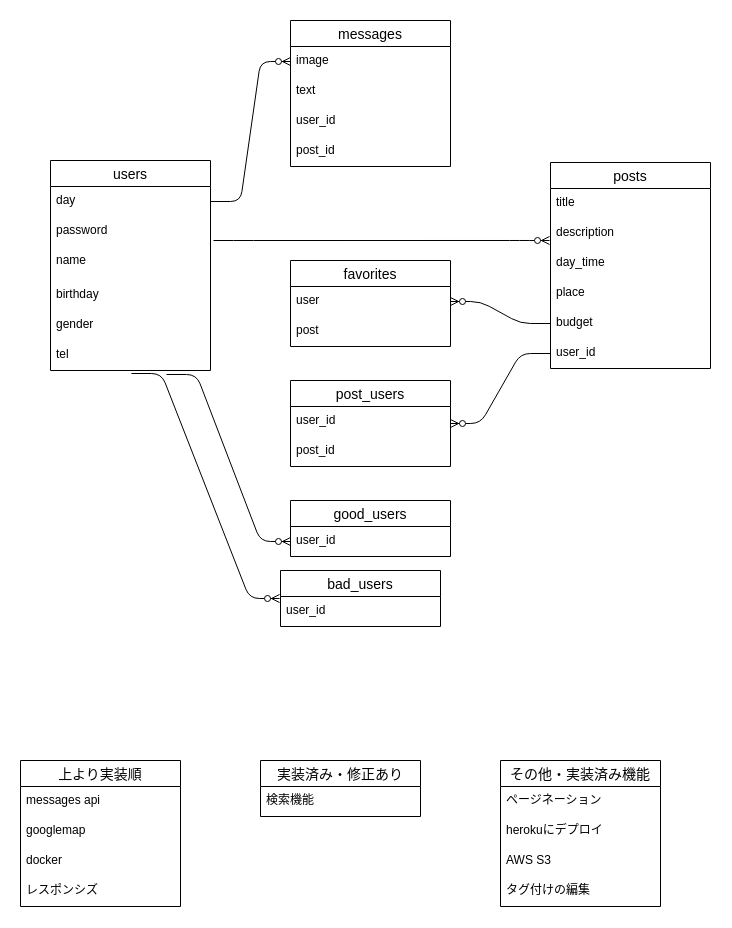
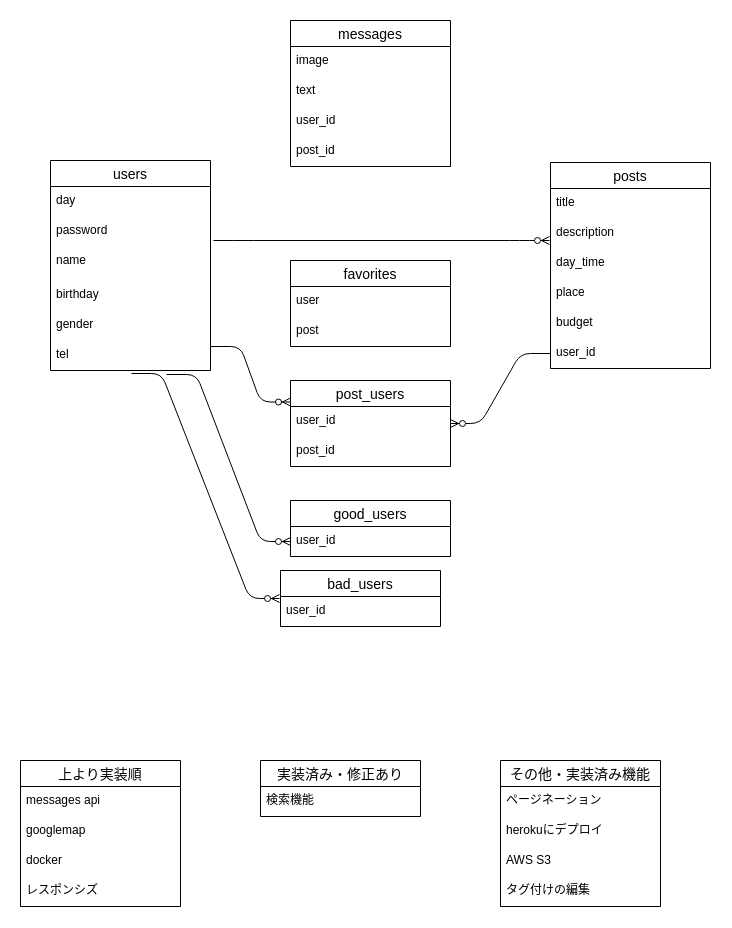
  <mxCell id="0" />
  <mxCell id="1" parent="0" />
  <mxCell id="2" value="" style="edgeStyle=entityRelationEdgeStyle;fontSize=12;html=1;endArrow=ERzeroToMany;endFill=1;" parent="1" source="26" target="15" edge="1"><mxGeometry width="100" height="100" relative="1" as="geometry"><mxPoint x="690" y="360" as="sourcePoint" /><mxPoint x="420" y="341" as="targetPoint" /></mxGeometry></mxCell>
  <mxCell id="3" value="" style="edgeStyle=entityRelationEdgeStyle;fontSize=12;html=1;endArrow=ERzeroToMany;endFill=1;entryX=-0.006;entryY=0.733;entryDx=0;entryDy=0;entryPerimeter=0;" parent="1" target="22" edge="1"><mxGeometry width="100" height="100" relative="1" as="geometry"><mxPoint x="213" y="240" as="sourcePoint" /><mxPoint x="468" y="238" as="targetPoint" /></mxGeometry></mxCell>
- <mxCell id="4" value="" style="edgeStyle=entityRelationEdgeStyle;fontSize=12;html=1;endArrow=ERzeroToMany;endFill=1;exitX=1;exitY=0.5;exitDx=0;exitDy=0;entryX=0;entryY=0.5;entryDx=0;entryDy=0;" parent="1" source="39" target="11" edge="1"><mxGeometry width="100" height="100" relative="1" as="geometry"><mxPoint x="170.96" y="220" as="sourcePoint" /><mxPoint x="310" y="388.99" as="targetPoint" /></mxGeometry></mxCell>
- <mxCell id="6" value="" style="edgeStyle=entityRelationEdgeStyle;fontSize=12;html=1;endArrow=ERzeroToMany;endFill=1;" parent="1" source="25" target="8" edge="1"><mxGeometry width="100" height="100" relative="1" as="geometry"><mxPoint x="550" y="290" as="sourcePoint" /><mxPoint x="390" y="326" as="targetPoint" /></mxGeometry></mxCell>
+ <mxCell id="5" value="" style="edgeStyle=entityRelationEdgeStyle;fontSize=12;html=1;endArrow=ERzeroToMany;endFill=1;entryX=0;entryY=0.25;entryDx=0;entryDy=0;exitX=1;exitY=0.2;exitDx=0;exitDy=0;exitPerimeter=0;" parent="1" source="44" target="15" edge="1"><mxGeometry width="100" height="100" relative="1" as="geometry"><mxPoint x="60" y="400" as="sourcePoint" /><mxPoint x="140" y="270" as="targetPoint" /></mxGeometry></mxCell>
  <mxCell id="7" value="favorites" style="swimlane;fontStyle=0;childLayout=stackLayout;horizontal=1;startSize=26;horizontalStack=0;resizeParent=1;resizeParentMax=0;resizeLast=0;collapsible=1;marginBottom=0;align=center;fontSize=14;" parent="1" vertex="1"><mxGeometry x="290" y="260" width="160" height="86" as="geometry" /></mxCell>
  <mxCell id="8" value="user" style="text;strokeColor=none;fillColor=none;spacingLeft=4;spacingRight=4;overflow=hidden;rotatable=0;points=[[0,0.5],[1,0.5]];portConstraint=eastwest;fontSize=12;" parent="7" vertex="1"><mxGeometry y="26" width="160" height="30" as="geometry" /></mxCell>
  <mxCell id="9" value="post&#10;" style="text;strokeColor=none;fillColor=none;spacingLeft=4;spacingRight=4;overflow=hidden;rotatable=0;points=[[0,0.5],[1,0.5]];portConstraint=eastwest;fontSize=12;" parent="7" vertex="1"><mxGeometry y="56" width="160" height="30" as="geometry" /></mxCell>
  <mxCell id="10" value="messages" style="swimlane;fontStyle=0;childLayout=stackLayout;horizontal=1;startSize=26;horizontalStack=0;resizeParent=1;resizeParentMax=0;resizeLast=0;collapsible=1;marginBottom=0;align=center;fontSize=14;" parent="1" vertex="1"><mxGeometry x="290" y="20" width="160" height="146" as="geometry" /></mxCell>
  <mxCell id="11" value="image" style="text;strokeColor=none;fillColor=none;spacingLeft=4;spacingRight=4;overflow=hidden;rotatable=0;points=[[0,0.5],[1,0.5]];portConstraint=eastwest;fontSize=12;" parent="10" vertex="1"><mxGeometry y="26" width="160" height="30" as="geometry" /></mxCell>
  <mxCell id="12" value="text" style="text;strokeColor=none;fillColor=none;spacingLeft=4;spacingRight=4;overflow=hidden;rotatable=0;points=[[0,0.5],[1,0.5]];portConstraint=eastwest;fontSize=12;" parent="10" vertex="1"><mxGeometry y="56" width="160" height="30" as="geometry" /></mxCell>
  <mxCell id="13" value="user_id&#10;" style="text;strokeColor=none;fillColor=none;spacingLeft=4;spacingRight=4;overflow=hidden;rotatable=0;points=[[0,0.5],[1,0.5]];portConstraint=eastwest;fontSize=12;" parent="10" vertex="1"><mxGeometry y="86" width="160" height="30" as="geometry" /></mxCell>
  <mxCell id="14" value="post_id&#10;" style="text;strokeColor=none;fillColor=none;spacingLeft=4;spacingRight=4;overflow=hidden;rotatable=0;points=[[0,0.5],[1,0.5]];portConstraint=eastwest;fontSize=12;" parent="10" vertex="1"><mxGeometry y="116" width="160" height="30" as="geometry" /></mxCell>
  <mxCell id="15" value="post_users" style="swimlane;fontStyle=0;childLayout=stackLayout;horizontal=1;startSize=26;horizontalStack=0;resizeParent=1;resizeParentMax=0;resizeLast=0;collapsible=1;marginBottom=0;align=center;fontSize=14;" parent="1" vertex="1"><mxGeometry x="290" y="380" width="160" height="86" as="geometry" /></mxCell>
  <mxCell id="16" value="user_id" style="text;strokeColor=none;fillColor=none;spacingLeft=4;spacingRight=4;overflow=hidden;rotatable=0;points=[[0,0.5],[1,0.5]];portConstraint=eastwest;fontSize=12;" parent="15" vertex="1"><mxGeometry y="26" width="160" height="30" as="geometry" /></mxCell>
  <mxCell id="17" value="post_id" style="text;strokeColor=none;fillColor=none;spacingLeft=4;spacingRight=4;overflow=hidden;rotatable=0;points=[[0,0.5],[1,0.5]];portConstraint=eastwest;fontSize=12;" parent="15" vertex="1"><mxGeometry y="56" width="160" height="30" as="geometry" /></mxCell>
  <mxCell id="18" value="" style="edgeStyle=entityRelationEdgeStyle;fontSize=12;html=1;endArrow=ERzeroToMany;endFill=1;entryX=0;entryY=0.5;entryDx=0;entryDy=0;exitX=0.725;exitY=1.133;exitDx=0;exitDy=0;exitPerimeter=0;" parent="1" source="44" target="28" edge="1"><mxGeometry width="100" height="100" relative="1" as="geometry"><mxPoint x="90" y="370" as="sourcePoint" /><mxPoint x="250" y="425.5" as="targetPoint" /></mxGeometry></mxCell>
  <mxCell id="19" value="" style="edgeStyle=entityRelationEdgeStyle;fontSize=12;html=1;endArrow=ERzeroToMany;endFill=1;entryX=-0.006;entryY=0.067;entryDx=0;entryDy=0;exitX=0.506;exitY=1.1;exitDx=0;exitDy=0;exitPerimeter=0;entryPerimeter=0;" parent="1" source="44" target="30" edge="1"><mxGeometry width="100" height="100" relative="1" as="geometry"><mxPoint x="60" y="370" as="sourcePoint" /><mxPoint x="164" y="551" as="targetPoint" /></mxGeometry></mxCell>
  <mxCell id="20" value="posts" style="swimlane;fontStyle=0;childLayout=stackLayout;horizontal=1;startSize=26;horizontalStack=0;resizeParent=1;resizeParentMax=0;resizeLast=0;collapsible=1;marginBottom=0;align=center;fontSize=14;" parent="1" vertex="1"><mxGeometry x="550" y="162" width="160" height="206" as="geometry" /></mxCell>
  <mxCell id="21" value="title" style="text;strokeColor=none;fillColor=none;spacingLeft=4;spacingRight=4;overflow=hidden;rotatable=0;points=[[0,0.5],[1,0.5]];portConstraint=eastwest;fontSize=12;" parent="20" vertex="1"><mxGeometry y="26" width="160" height="30" as="geometry" /></mxCell>
  <mxCell id="22" value="description" style="text;strokeColor=none;fillColor=none;spacingLeft=4;spacingRight=4;overflow=hidden;rotatable=0;points=[[0,0.5],[1,0.5]];portConstraint=eastwest;fontSize=12;" parent="20" vertex="1"><mxGeometry y="56" width="160" height="30" as="geometry" /></mxCell>
  <mxCell id="23" value="day_time" style="text;strokeColor=none;fillColor=none;spacingLeft=4;spacingRight=4;overflow=hidden;rotatable=0;points=[[0,0.5],[1,0.5]];portConstraint=eastwest;fontSize=12;" parent="20" vertex="1"><mxGeometry y="86" width="160" height="30" as="geometry" /></mxCell>
  <mxCell id="24" value="place" style="text;strokeColor=none;fillColor=none;spacingLeft=4;spacingRight=4;overflow=hidden;rotatable=0;points=[[0,0.5],[1,0.5]];portConstraint=eastwest;fontSize=12;" parent="20" vertex="1"><mxGeometry y="116" width="160" height="30" as="geometry" /></mxCell>
  <mxCell id="25" value="budget" style="text;strokeColor=none;fillColor=none;spacingLeft=4;spacingRight=4;overflow=hidden;rotatable=0;points=[[0,0.5],[1,0.5]];portConstraint=eastwest;fontSize=12;" parent="20" vertex="1"><mxGeometry y="146" width="160" height="30" as="geometry" /></mxCell>
  <mxCell id="26" value="user_id&#10;" style="text;strokeColor=none;fillColor=none;spacingLeft=4;spacingRight=4;overflow=hidden;rotatable=0;points=[[0,0.5],[1,0.5]];portConstraint=eastwest;fontSize=12;" parent="20" vertex="1"><mxGeometry y="176" width="160" height="30" as="geometry" /></mxCell>
  <mxCell id="27" value="good_users" style="swimlane;fontStyle=0;childLayout=stackLayout;horizontal=1;startSize=26;horizontalStack=0;resizeParent=1;resizeParentMax=0;resizeLast=0;collapsible=1;marginBottom=0;align=center;fontSize=14;" parent="1" vertex="1"><mxGeometry x="290" y="500" width="160" height="56" as="geometry" /></mxCell>
  <mxCell id="28" value="user_id" style="text;strokeColor=none;fillColor=none;spacingLeft=4;spacingRight=4;overflow=hidden;rotatable=0;points=[[0,0.5],[1,0.5]];portConstraint=eastwest;fontSize=12;" parent="27" vertex="1"><mxGeometry y="26" width="160" height="30" as="geometry" /></mxCell>
  <mxCell id="29" value="bad_users" style="swimlane;fontStyle=0;childLayout=stackLayout;horizontal=1;startSize=26;horizontalStack=0;resizeParent=1;resizeParentMax=0;resizeLast=0;collapsible=1;marginBottom=0;align=center;fontSize=14;" parent="1" vertex="1"><mxGeometry x="280" y="570" width="160" height="56" as="geometry" /></mxCell>
  <mxCell id="30" value="user_id" style="text;strokeColor=none;fillColor=none;spacingLeft=4;spacingRight=4;overflow=hidden;rotatable=0;points=[[0,0.5],[1,0.5]];portConstraint=eastwest;fontSize=12;" parent="29" vertex="1"><mxGeometry y="26" width="160" height="30" as="geometry" /></mxCell>
  <mxCell id="31" value="実装済み・修正あり" style="swimlane;fontStyle=0;childLayout=stackLayout;horizontal=1;startSize=26;horizontalStack=0;resizeParent=1;resizeParentMax=0;resizeLast=0;collapsible=1;marginBottom=0;align=center;fontSize=14;" parent="1" vertex="1"><mxGeometry x="260" y="760" width="160" height="56" as="geometry" /></mxCell>
  <mxCell id="32" value="検索機能" style="text;strokeColor=none;fillColor=none;spacingLeft=4;spacingRight=4;overflow=hidden;rotatable=0;points=[[0,0.5],[1,0.5]];portConstraint=eastwest;fontSize=12;" parent="31" vertex="1"><mxGeometry y="26" width="160" height="30" as="geometry" /></mxCell>
  <mxCell id="33" value="その他・実装済み機能" style="swimlane;fontStyle=0;childLayout=stackLayout;horizontal=1;startSize=26;horizontalStack=0;resizeParent=1;resizeParentMax=0;resizeLast=0;collapsible=1;marginBottom=0;align=center;fontSize=14;" parent="1" vertex="1"><mxGeometry x="500" y="760" width="160" height="146" as="geometry" /></mxCell>
  <mxCell id="34" value="ページネーション" style="text;strokeColor=none;fillColor=none;spacingLeft=4;spacingRight=4;overflow=hidden;rotatable=0;points=[[0,0.5],[1,0.5]];portConstraint=eastwest;fontSize=12;" parent="33" vertex="1"><mxGeometry y="26" width="160" height="30" as="geometry" /></mxCell>
  <mxCell id="35" value="herokuにデプロイ" style="text;strokeColor=none;fillColor=none;spacingLeft=4;spacingRight=4;overflow=hidden;rotatable=0;points=[[0,0.5],[1,0.5]];portConstraint=eastwest;fontSize=12;" parent="33" vertex="1"><mxGeometry y="56" width="160" height="30" as="geometry" /></mxCell>
  <mxCell id="36" value="AWS S3" style="text;strokeColor=none;fillColor=none;spacingLeft=4;spacingRight=4;overflow=hidden;rotatable=0;points=[[0,0.5],[1,0.5]];portConstraint=eastwest;fontSize=12;" parent="33" vertex="1"><mxGeometry y="86" width="160" height="30" as="geometry" /></mxCell>
  <mxCell id="37" value="タグ付けの編集" style="text;strokeColor=none;fillColor=none;spacingLeft=4;spacingRight=4;overflow=hidden;rotatable=0;points=[[0,0.5],[1,0.5]];portConstraint=eastwest;fontSize=12;" vertex="1" parent="33"><mxGeometry y="116" width="160" height="30" as="geometry" /></mxCell>
  <mxCell id="38" value="users" style="swimlane;fontStyle=0;childLayout=stackLayout;horizontal=1;startSize=26;horizontalStack=0;resizeParent=1;resizeParentMax=0;resizeLast=0;collapsible=1;marginBottom=0;align=center;fontSize=14;" parent="1" vertex="1"><mxGeometry x="50" y="160" width="160" height="210" as="geometry" /></mxCell>
  <mxCell id="39" value="day" style="text;strokeColor=none;fillColor=none;spacingLeft=4;spacingRight=4;overflow=hidden;rotatable=0;points=[[0,0.5],[1,0.5]];portConstraint=eastwest;fontSize=12;" parent="38" vertex="1"><mxGeometry y="26" width="160" height="30" as="geometry" /></mxCell>
  <mxCell id="40" value="password" style="text;strokeColor=none;fillColor=none;spacingLeft=4;spacingRight=4;overflow=hidden;rotatable=0;points=[[0,0.5],[1,0.5]];portConstraint=eastwest;fontSize=12;" parent="38" vertex="1"><mxGeometry y="56" width="160" height="30" as="geometry" /></mxCell>
  <mxCell id="41" value="name" style="text;strokeColor=none;fillColor=none;spacingLeft=4;spacingRight=4;overflow=hidden;rotatable=0;points=[[0,0.5],[1,0.5]];portConstraint=eastwest;fontSize=12;" parent="38" vertex="1"><mxGeometry y="86" width="160" height="34" as="geometry" /></mxCell>
  <mxCell id="42" value="birthday" style="text;strokeColor=none;fillColor=none;spacingLeft=4;spacingRight=4;overflow=hidden;rotatable=0;points=[[0,0.5],[1,0.5]];portConstraint=eastwest;fontSize=12;" parent="38" vertex="1"><mxGeometry y="120" width="160" height="30" as="geometry" /></mxCell>
  <mxCell id="43" value="gender" style="text;strokeColor=none;fillColor=none;spacingLeft=4;spacingRight=4;overflow=hidden;rotatable=0;points=[[0,0.5],[1,0.5]];portConstraint=eastwest;fontSize=12;" parent="38" vertex="1"><mxGeometry y="150" width="160" height="30" as="geometry" /></mxCell>
  <mxCell id="44" value="tel" style="text;strokeColor=none;fillColor=none;spacingLeft=4;spacingRight=4;overflow=hidden;rotatable=0;points=[[0,0.5],[1,0.5]];portConstraint=eastwest;fontSize=12;" parent="38" vertex="1"><mxGeometry y="180" width="160" height="30" as="geometry" /></mxCell>
  <mxCell id="45" value="上より実装順" style="swimlane;fontStyle=0;childLayout=stackLayout;horizontal=1;startSize=26;horizontalStack=0;resizeParent=1;resizeParentMax=0;resizeLast=0;collapsible=1;marginBottom=0;align=center;fontSize=14;" parent="1" vertex="1"><mxGeometry x="20" y="760" width="160" height="146" as="geometry" /></mxCell>
  <mxCell id="46" value="messages api" style="text;strokeColor=none;fillColor=none;spacingLeft=4;spacingRight=4;overflow=hidden;rotatable=0;points=[[0,0.5],[1,0.5]];portConstraint=eastwest;fontSize=12;" parent="45" vertex="1"><mxGeometry y="26" width="160" height="30" as="geometry" /></mxCell>
  <mxCell id="47" value="googlemap" style="text;strokeColor=none;fillColor=none;spacingLeft=4;spacingRight=4;overflow=hidden;rotatable=0;points=[[0,0.5],[1,0.5]];portConstraint=eastwest;fontSize=12;" parent="45" vertex="1"><mxGeometry y="56" width="160" height="30" as="geometry" /></mxCell>
  <mxCell id="48" value="docker" style="text;strokeColor=none;fillColor=none;spacingLeft=4;spacingRight=4;overflow=hidden;rotatable=0;points=[[0,0.5],[1,0.5]];portConstraint=eastwest;fontSize=12;" parent="45" vertex="1"><mxGeometry y="86" width="160" height="30" as="geometry" /></mxCell>
  <mxCell id="49" value="レスポンシズ" style="text;strokeColor=none;fillColor=none;spacingLeft=4;spacingRight=4;overflow=hidden;rotatable=0;points=[[0,0.5],[1,0.5]];portConstraint=eastwest;fontSize=12;" parent="45" vertex="1"><mxGeometry y="116" width="160" height="30" as="geometry" /></mxCell>
